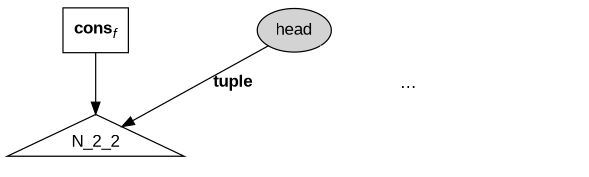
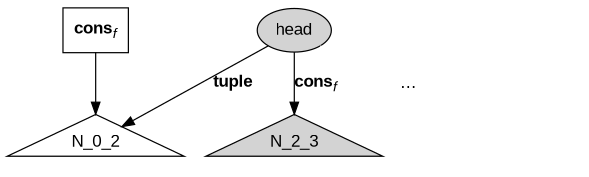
  digraph {
    fontname="Liberation Sans"
    node [fontname="Liberation Sans" shape=triangle]
    edge [fontname="Liberation Sans"]
    n1 [label=<<b>cons</b><sub><i>f</i></sub>> shape=record]
-   N_2_2
+   N_2_2 [label=N_0_2]
    n3 [label=head style=filled shape=""]
+   N_2_3 [style=filled]
    N_2_4 [style=invisible]
    n1 -> N_2_2
    n3 -> N_2_2 [label=<<b>tuple</b>>]
+   n3 -> N_2_3 [label=<<b>cons</b><sub><i>f</i></sub>>]
    n3 -> N_2_4 [arrowhead=none color=white label="…"]
  }
